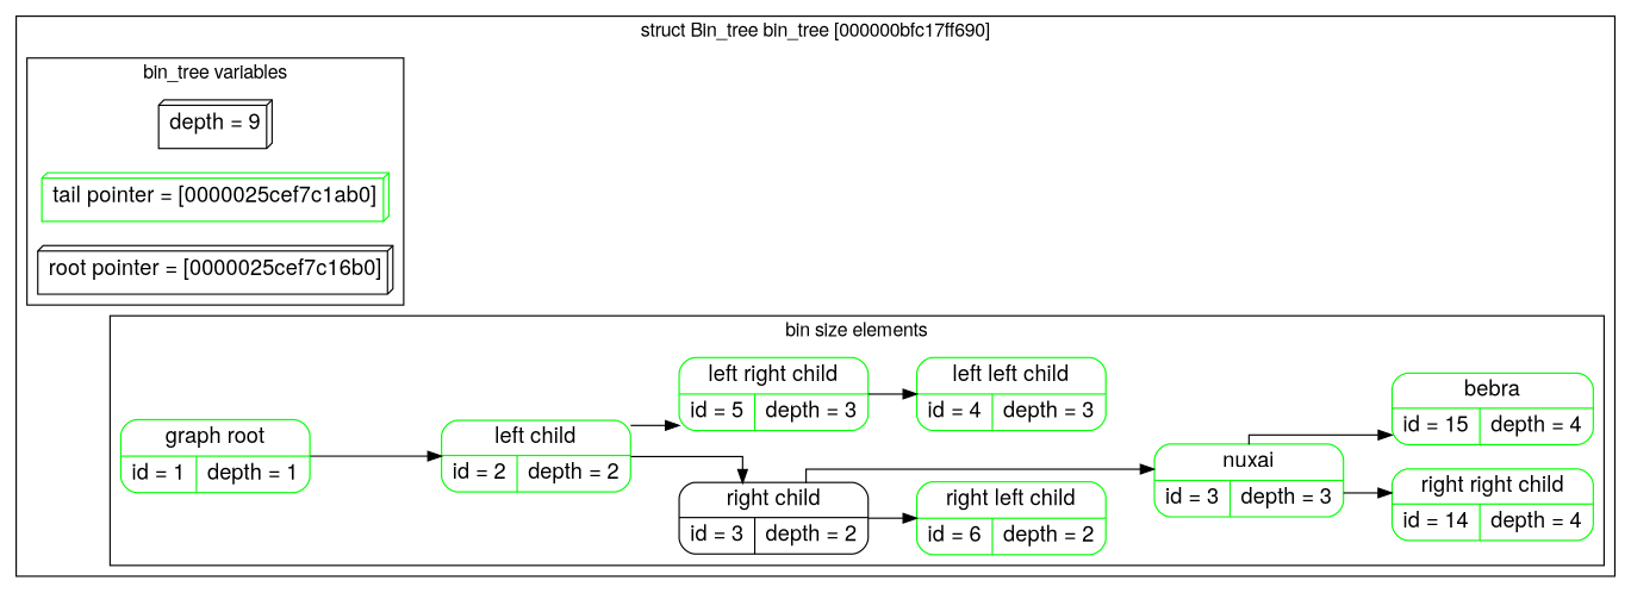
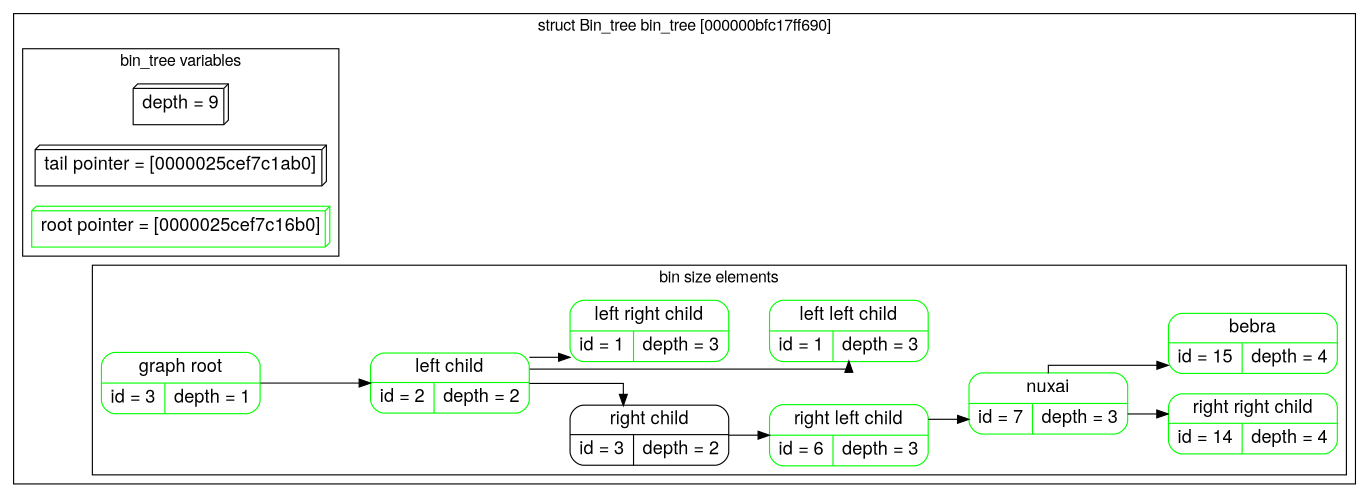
  digraph {
    rankdir=LR
    splines=ortho
    node [fontname="Helvetica,Arial,sans-serif" fontsize=16 shape=Mrecord color=Green]
    edge [fontname="Helvetica,Arial,sans-serif"]
    n1 [label="depth = 9" shape=box3d color=""]
-   n2 [label="tail pointer = [0000025cef7c1ab0]" shape=box3d]
-   n3 [label="root pointer = [0000025cef7c16b0]" shape=box3d color=""]
-   n4 [label="<f1> graph root  | { id = 1 | depth = 1} "]
+   n2 [label="tail pointer = [0000025cef7c1ab0]" shape=box3d color=""]
+   n3 [label="root pointer = [0000025cef7c16b0]" shape=box3d]
+   n4 [label="<f1> graph root  | { id = 3 | depth = 1} "]
    n5 [label="<f1> left child  | { id = 2 | depth = 2} "]
    n6 [color=black label="<f1> right child  | { id = 3 | depth = 2} "]
-   n7 [label="<f1> left left child  | { id = 4 | depth = 3} "]
-   n8 [label="<f1> left right child  | { id = 5 | depth = 3} "]
-   n9 [label="<f1> right left child  | { id = 6 | depth = 2} "]
-   n10 [label="<f1> nuxai  | { id = 3 | depth = 3} "]
+   n7 [label="<f1> left left child  | { id = 1 | depth = 3} "]
+   n8 [label="<f1> left right child  | { id = 1 | depth = 3} "]
+   n9 [label="<f1> right left child  | { id = 6 | depth = 3} "]
+   n10 [label="<f1> nuxai  | { id = 7 | depth = 3} "]
    n11 [label="<f1> right right child  | { id = 14 | depth = 4} "]
    n12 [label="<f1> bebra  | { id = 15 | depth = 4} "]
    subgraph cluster_1 {
      fontname="Helvetica,Arial,sans-serif"
      label="struct Bin_tree bin_tree [000000bfc17ff690]"
      subgraph cluster_2 {
        fontname="Helvetica,Arial,sans-serif"
        label="bin_tree variables"
        rankdir=TB
        n1
        n2
        n3
      }
      subgraph cluster_3 {
        fontname="Helvetica,Arial,sans-serif"
        label="bin size elements"
        n4
        n5
        n6
        n7
        n8
        n9
        n10
        n11
        n12
      }
    }
    n4 -> n5
    n5 -> n6
-   n8 -> n7
+   n5 -> n7
    n5 -> n8
    n6 -> n9
-   n6 -> n10
+   n9 -> n10
    n10 -> n11
    n10 -> n12
  }
